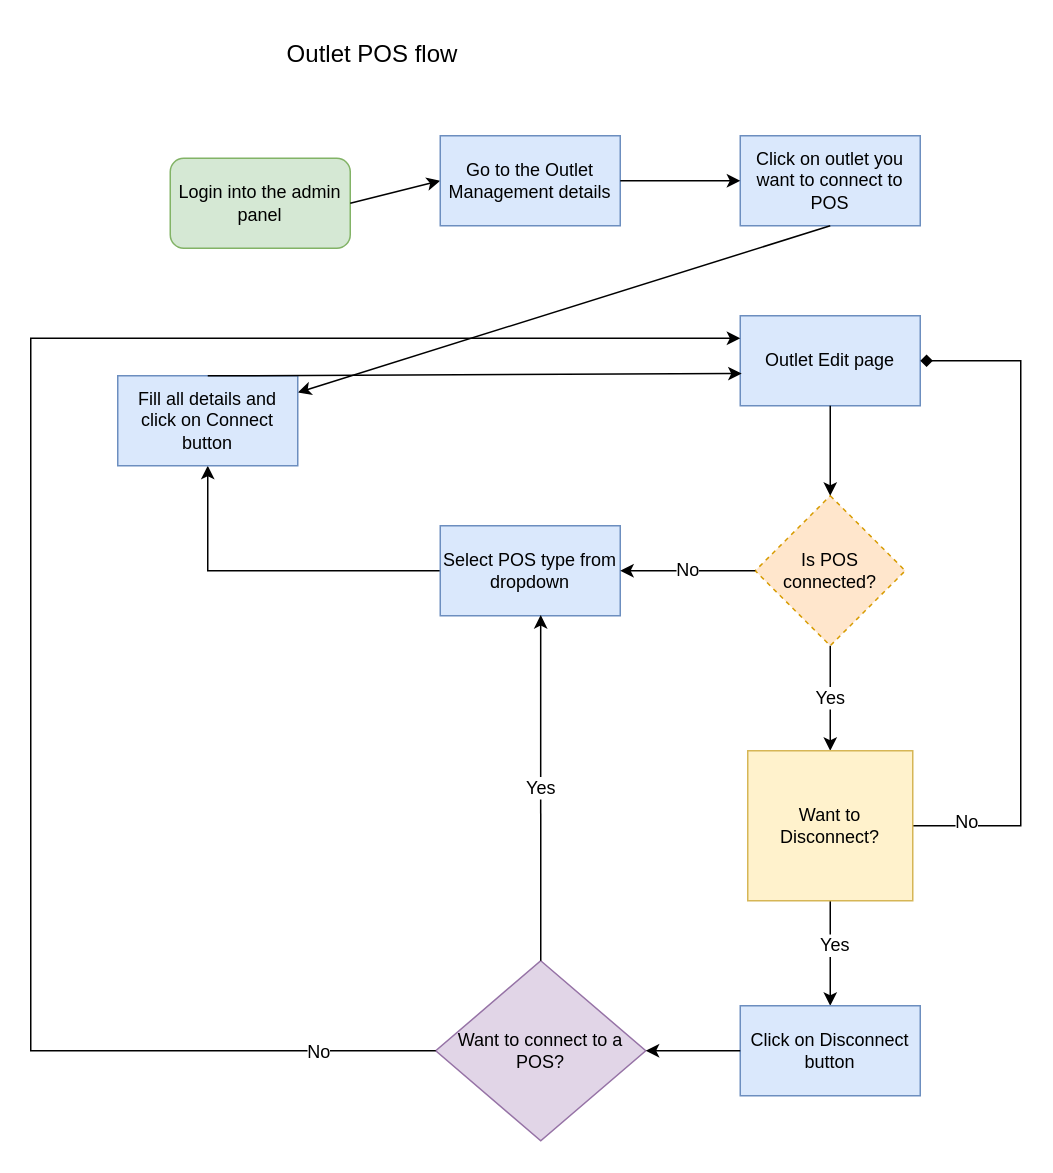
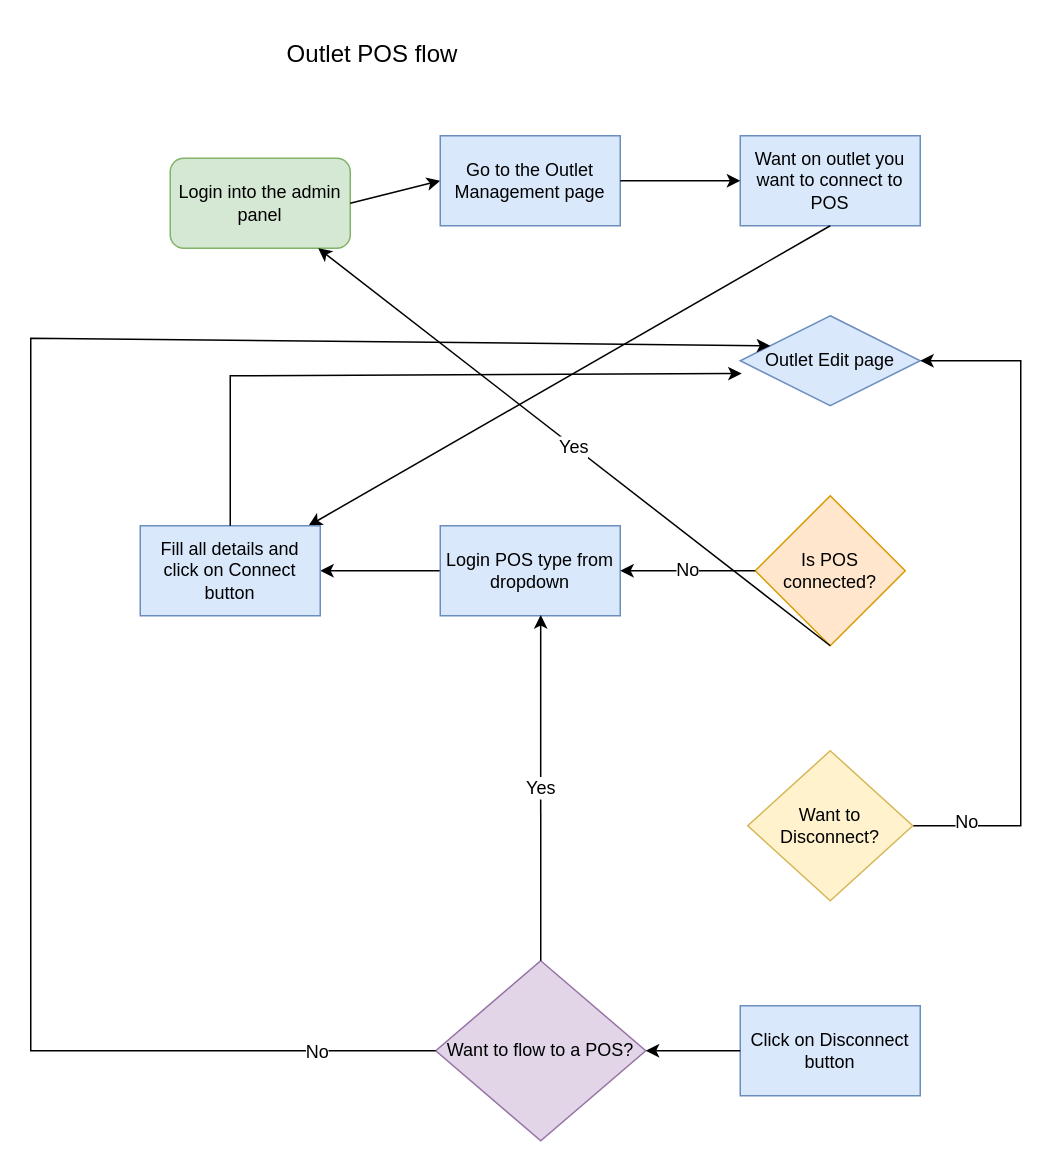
  <mxCell id="0" />
  <mxCell id="1" parent="0" />
  <mxCell id="2" style="edgeStyle=orthogonalEdgeStyle;rounded=0;orthogonalLoop=1;jettySize=auto;html=1;exitX=0.5;exitY=1;exitDx=0;exitDy=0;" parent="1" edge="1"><mxGeometry relative="1" as="geometry"><mxPoint x="398" y="160" as="sourcePoint" /><mxPoint x="398" y="160" as="targetPoint" /></mxGeometry></mxCell>
  <mxCell id="3" value="Outlet POS flow" style="text;html=1;strokeColor=none;fillColor=none;align=center;verticalAlign=middle;whiteSpace=wrap;rounded=0;fontSize=16;" parent="1" vertex="1"><mxGeometry x="168" y="20" width="160" height="30" as="geometry" /></mxCell>
  <mxCell id="4" value="&lt;font style=&quot;font-size: 12px;&quot;&gt;Login into the admin panel&lt;/font&gt;" style="rounded=1;whiteSpace=wrap;html=1;fontSize=10;fillColor=#d5e8d4;strokeColor=#82b366;" parent="1" vertex="1"><mxGeometry x="113" y="105" width="120" height="60" as="geometry" /></mxCell>
  <mxCell id="5" value="" style="endArrow=classic;html=1;rounded=0;fontSize=10;exitX=1;exitY=0.5;exitDx=0;exitDy=0;" parent="1" source="4" edge="1"><mxGeometry width="50" height="50" relative="1" as="geometry"><mxPoint x="403" y="120" as="sourcePoint" /><mxPoint x="293" y="120" as="targetPoint" /></mxGeometry></mxCell>
- <mxCell id="6" value="&lt;font style=&quot;font-size: 12px;&quot;&gt;Go to the Outlet Management details&lt;/font&gt;" style="rounded=0;whiteSpace=wrap;html=1;fontSize=10;fillColor=#dae8fc;strokeColor=#6c8ebf;" parent="1" vertex="1"><mxGeometry x="293" y="90" width="120" height="60" as="geometry" /></mxCell>
- <mxCell id="7" value="&lt;font style=&quot;font-size: 12px;&quot;&gt;Click on outlet you want to connect to POS&lt;/font&gt;" style="rounded=0;whiteSpace=wrap;html=1;fontSize=10;fillColor=#dae8fc;strokeColor=#6c8ebf;" parent="1" vertex="1"><mxGeometry x="493" y="90" width="120" height="60" as="geometry" /></mxCell>
- <mxCell id="8" value="Is POS connected?" style="rhombus;whiteSpace=wrap;html=1;fontSize=12;fillColor=#ffe6cc;strokeColor=#d79b00;dashed=1;" parent="1" vertex="1"><mxGeometry x="503" y="330" width="100" height="100" as="geometry" /></mxCell>
+ <mxCell id="6" value="&lt;font style=&quot;font-size: 12px;&quot;&gt;Go to the Outlet Management page&lt;/font&gt;" style="rounded=0;whiteSpace=wrap;html=1;fontSize=10;fillColor=#dae8fc;strokeColor=#6c8ebf;" parent="1" vertex="1"><mxGeometry x="293" y="90" width="120" height="60" as="geometry" /></mxCell>
+ <mxCell id="7" value="&lt;font style=&quot;font-size: 12px;&quot;&gt;Want on outlet you want to connect to POS&lt;/font&gt;" style="rounded=0;whiteSpace=wrap;html=1;fontSize=10;fillColor=#dae8fc;strokeColor=#6c8ebf;" parent="1" vertex="1"><mxGeometry x="493" y="90" width="120" height="60" as="geometry" /></mxCell>
+ <mxCell id="8" value="Is POS connected?" style="rhombus;whiteSpace=wrap;html=1;fontSize=12;fillColor=#ffe6cc;strokeColor=#d79b00;" parent="1" vertex="1"><mxGeometry x="503" y="330" width="100" height="100" as="geometry" /></mxCell>
  <mxCell id="9" value="" style="endArrow=classic;html=1;rounded=0;fontSize=12;entryX=0;entryY=0.5;entryDx=0;entryDy=0;exitX=1;exitY=0.5;exitDx=0;exitDy=0;" parent="1" source="6" target="7" edge="1"><mxGeometry width="50" height="50" relative="1" as="geometry"><mxPoint x="403" y="180" as="sourcePoint" /><mxPoint x="453" y="130" as="targetPoint" /></mxGeometry></mxCell>
  <mxCell id="10" value="" style="endArrow=classic;html=1;rounded=0;fontSize=12;exitX=0.5;exitY=1;exitDx=0;exitDy=0;" parent="1" source="7" target="13" edge="1"><mxGeometry width="50" height="50" relative="1" as="geometry"><mxPoint x="403" y="170" as="sourcePoint" /><mxPoint x="453" y="120" as="targetPoint" /></mxGeometry></mxCell>
  <mxCell id="11" value="" style="edgeStyle=orthogonalEdgeStyle;rounded=0;orthogonalLoop=1;jettySize=auto;html=1;fontSize=10;" parent="1" source="12" target="13" edge="1"><mxGeometry relative="1" as="geometry" /></mxCell>
- <mxCell id="12" value="Select POS type from dropdown" style="whiteSpace=wrap;html=1;fillColor=#dae8fc;strokeColor=#6c8ebf;" parent="1" vertex="1"><mxGeometry x="293" y="350" width="120" height="60" as="geometry" /></mxCell>
- <mxCell id="13" value="Fill all details and click on Connect button" style="whiteSpace=wrap;html=1;fillColor=#dae8fc;strokeColor=#6c8ebf;" parent="1" vertex="1"><mxGeometry x="78" y="250" width="120" height="60" as="geometry" /></mxCell>
- <mxCell id="14" value="Outlet Edit page" style="rounded=0;whiteSpace=wrap;html=1;fontSize=12;fillColor=#dae8fc;strokeColor=#6c8ebf;" parent="1" vertex="1"><mxGeometry x="493" y="210" width="120" height="60" as="geometry" /></mxCell>
- <mxCell id="15" value="" style="endArrow=classic;html=1;rounded=0;fontSize=12;exitX=0.5;exitY=1;exitDx=0;exitDy=0;entryX=0.5;entryY=0;entryDx=0;entryDy=0;" parent="1" source="14" target="8" edge="1"><mxGeometry width="50" height="50" relative="1" as="geometry"><mxPoint x="330" y="370" as="sourcePoint" /><mxPoint x="380" y="320" as="targetPoint" /></mxGeometry></mxCell>
+ <mxCell id="12" value="Login POS type from dropdown" style="whiteSpace=wrap;html=1;fillColor=#dae8fc;strokeColor=#6c8ebf;" parent="1" vertex="1"><mxGeometry x="293" y="350" width="120" height="60" as="geometry" /></mxCell>
+ <mxCell id="13" value="Fill all details and click on Connect button" style="whiteSpace=wrap;html=1;fillColor=#dae8fc;strokeColor=#6c8ebf;" parent="1" vertex="1"><mxGeometry x="93" y="350" width="120" height="60" as="geometry" /></mxCell>
+ <mxCell id="14" value="Outlet Edit page" style="rhombus;whiteSpace=wrap;html=1;fontSize=12;fillColor=#dae8fc;strokeColor=#6c8ebf;" parent="1" vertex="1"><mxGeometry x="493" y="210" width="120" height="60" as="geometry" /></mxCell>
  <mxCell id="16" value="No" style="endArrow=classic;html=1;rounded=0;fontSize=12;exitX=0;exitY=0.5;exitDx=0;exitDy=0;entryX=1;entryY=0.5;entryDx=0;entryDy=0;" parent="1" source="8" target="12" edge="1"><mxGeometry width="50" height="50" relative="1" as="geometry"><mxPoint x="330" y="370" as="sourcePoint" /><mxPoint x="380" y="320" as="targetPoint" /></mxGeometry></mxCell>
- <mxCell id="17" value="Yes" style="endArrow=classic;html=1;rounded=0;fontSize=12;exitX=0.5;exitY=1;exitDx=0;exitDy=0;entryX=0.5;entryY=0;entryDx=0;entryDy=0;" parent="1" source="8" target="22" edge="1"><mxGeometry width="50" height="50" relative="1" as="geometry"><mxPoint x="330" y="370" as="sourcePoint" /><mxPoint x="553" y="500" as="targetPoint" /></mxGeometry></mxCell>
- <mxCell id="18" value="" style="edgeStyle=orthogonalEdgeStyle;rounded=0;orthogonalLoop=1;jettySize=auto;html=1;" edge="1" parent="1" source="22" target="23"><mxGeometry relative="1" as="geometry" /></mxCell>
- <mxCell id="19" value="&lt;font style=&quot;font-size: 12px;&quot;&gt;Yes&lt;/font&gt;" style="edgeLabel;html=1;align=center;verticalAlign=middle;resizable=0;points=[];" vertex="1" connectable="0" parent="18"><mxGeometry x="-0.173" y="2" relative="1" as="geometry"><mxPoint as="offset" /></mxGeometry></mxCell>
- <mxCell id="20" value="" style="edgeStyle=orthogonalEdgeStyle;rounded=0;orthogonalLoop=1;jettySize=auto;html=1;entryX=1;entryY=0.5;entryDx=0;entryDy=0;endArrow=diamond;" edge="1" parent="1" source="22" target="14"><mxGeometry relative="1" as="geometry"><mxPoint x="553" y="670" as="targetPoint" /><Array as="points"><mxPoint x="680" y="550" /><mxPoint x="680" y="240" /></Array></mxGeometry></mxCell>
+ <mxCell id="17" value="Yes" style="endArrow=classic;html=1;rounded=0;fontSize=12;exitX=0.5;exitY=1;exitDx=0;exitDy=0;" parent="1" source="8" target="4" edge="1"><mxGeometry width="50" height="50" relative="1" as="geometry"><mxPoint x="330" y="370" as="sourcePoint" /><mxPoint x="553" y="500" as="targetPoint" /></mxGeometry></mxCell>
+ <mxCell id="20" value="" style="edgeStyle=orthogonalEdgeStyle;rounded=0;orthogonalLoop=1;jettySize=auto;html=1;entryX=1;entryY=0.5;entryDx=0;entryDy=0;" edge="1" parent="1" source="22" target="14"><mxGeometry relative="1" as="geometry"><mxPoint x="553" y="670" as="targetPoint" /><Array as="points"><mxPoint x="680" y="550" /><mxPoint x="680" y="240" /></Array></mxGeometry></mxCell>
  <mxCell id="21" value="&lt;font style=&quot;font-size: 12px;&quot;&gt;No&lt;/font&gt;" style="edgeLabel;html=1;align=center;verticalAlign=middle;resizable=0;points=[];" vertex="1" connectable="0" parent="20"><mxGeometry x="-0.844" y="3" relative="1" as="geometry"><mxPoint as="offset" /></mxGeometry></mxCell>
- <mxCell id="22" value="Want to Disconnect?" style="whiteSpace=wrap;html=1;fillColor=#fff2cc;strokeColor=#d6b656;rounded=0;" vertex="1" parent="1"><mxGeometry x="498" y="500" width="110" height="100" as="geometry" /></mxCell>
+ <mxCell id="22" value="Want to Disconnect?" style="rhombus;whiteSpace=wrap;html=1;fillColor=#fff2cc;strokeColor=#d6b656;" vertex="1" parent="1"><mxGeometry x="498" y="500" width="110" height="100" as="geometry" /></mxCell>
  <mxCell id="23" value="Click on Disconnect button" style="whiteSpace=wrap;html=1;fillColor=#dae8fc;strokeColor=#6c8ebf;" vertex="1" parent="1"><mxGeometry x="493" y="670" width="120" height="60" as="geometry" /></mxCell>
- <mxCell id="24" value="Want to connect to a POS?" style="rhombus;whiteSpace=wrap;html=1;fillColor=#e1d5e7;strokeColor=#9673a6;align=center;" vertex="1" parent="1"><mxGeometry x="290" y="640" width="140" height="120" as="geometry" /></mxCell>
+ <mxCell id="24" value="Want to flow to a POS?" style="rhombus;whiteSpace=wrap;html=1;fillColor=#e1d5e7;strokeColor=#9673a6;align=center;" vertex="1" parent="1"><mxGeometry x="290" y="640" width="140" height="120" as="geometry" /></mxCell>
  <mxCell id="25" value="" style="endArrow=classic;html=1;rounded=0;fontSize=12;exitX=0;exitY=0.5;exitDx=0;exitDy=0;entryX=1;entryY=0.5;entryDx=0;entryDy=0;" edge="1" parent="1" source="23" target="24"><mxGeometry width="50" height="50" relative="1" as="geometry"><mxPoint x="290" y="560" as="sourcePoint" /><mxPoint x="340" y="510" as="targetPoint" /></mxGeometry></mxCell>
  <mxCell id="26" value="Yes" style="endArrow=classic;html=1;rounded=0;fontSize=12;exitX=0.5;exitY=0;exitDx=0;exitDy=0;entryX=0.558;entryY=0.992;entryDx=0;entryDy=0;entryPerimeter=0;" edge="1" parent="1" source="24" target="12"><mxGeometry width="50" height="50" relative="1" as="geometry"><mxPoint x="290" y="560" as="sourcePoint" /><mxPoint x="340" y="510" as="targetPoint" /></mxGeometry></mxCell>
  <mxCell id="27" value="" style="endArrow=classic;html=1;rounded=0;fontSize=12;exitX=0;exitY=0.5;exitDx=0;exitDy=0;entryX=0;entryY=0.25;entryDx=0;entryDy=0;" edge="1" parent="1" source="24" target="14"><mxGeometry width="50" height="50" relative="1" as="geometry"><mxPoint x="290" y="540" as="sourcePoint" /><mxPoint x="340" y="490" as="targetPoint" /><Array as="points"><mxPoint x="20" y="700" /><mxPoint x="20" y="225" /></Array></mxGeometry></mxCell>
  <mxCell id="28" value="No" style="edgeLabel;html=1;align=center;verticalAlign=middle;resizable=0;points=[];fontSize=12;" vertex="1" connectable="0" parent="27"><mxGeometry x="-0.87" relative="1" as="geometry"><mxPoint as="offset" /></mxGeometry></mxCell>
  <mxCell id="29" value="" style="endArrow=classic;html=1;rounded=0;fontSize=12;exitX=0.5;exitY=0;exitDx=0;exitDy=0;entryX=0.008;entryY=0.642;entryDx=0;entryDy=0;entryPerimeter=0;" edge="1" parent="1" source="13" target="14"><mxGeometry width="50" height="50" relative="1" as="geometry"><mxPoint x="290" y="250" as="sourcePoint" /><mxPoint x="340" y="200" as="targetPoint" /><Array as="points"><mxPoint x="153" y="250" /></Array></mxGeometry></mxCell>
